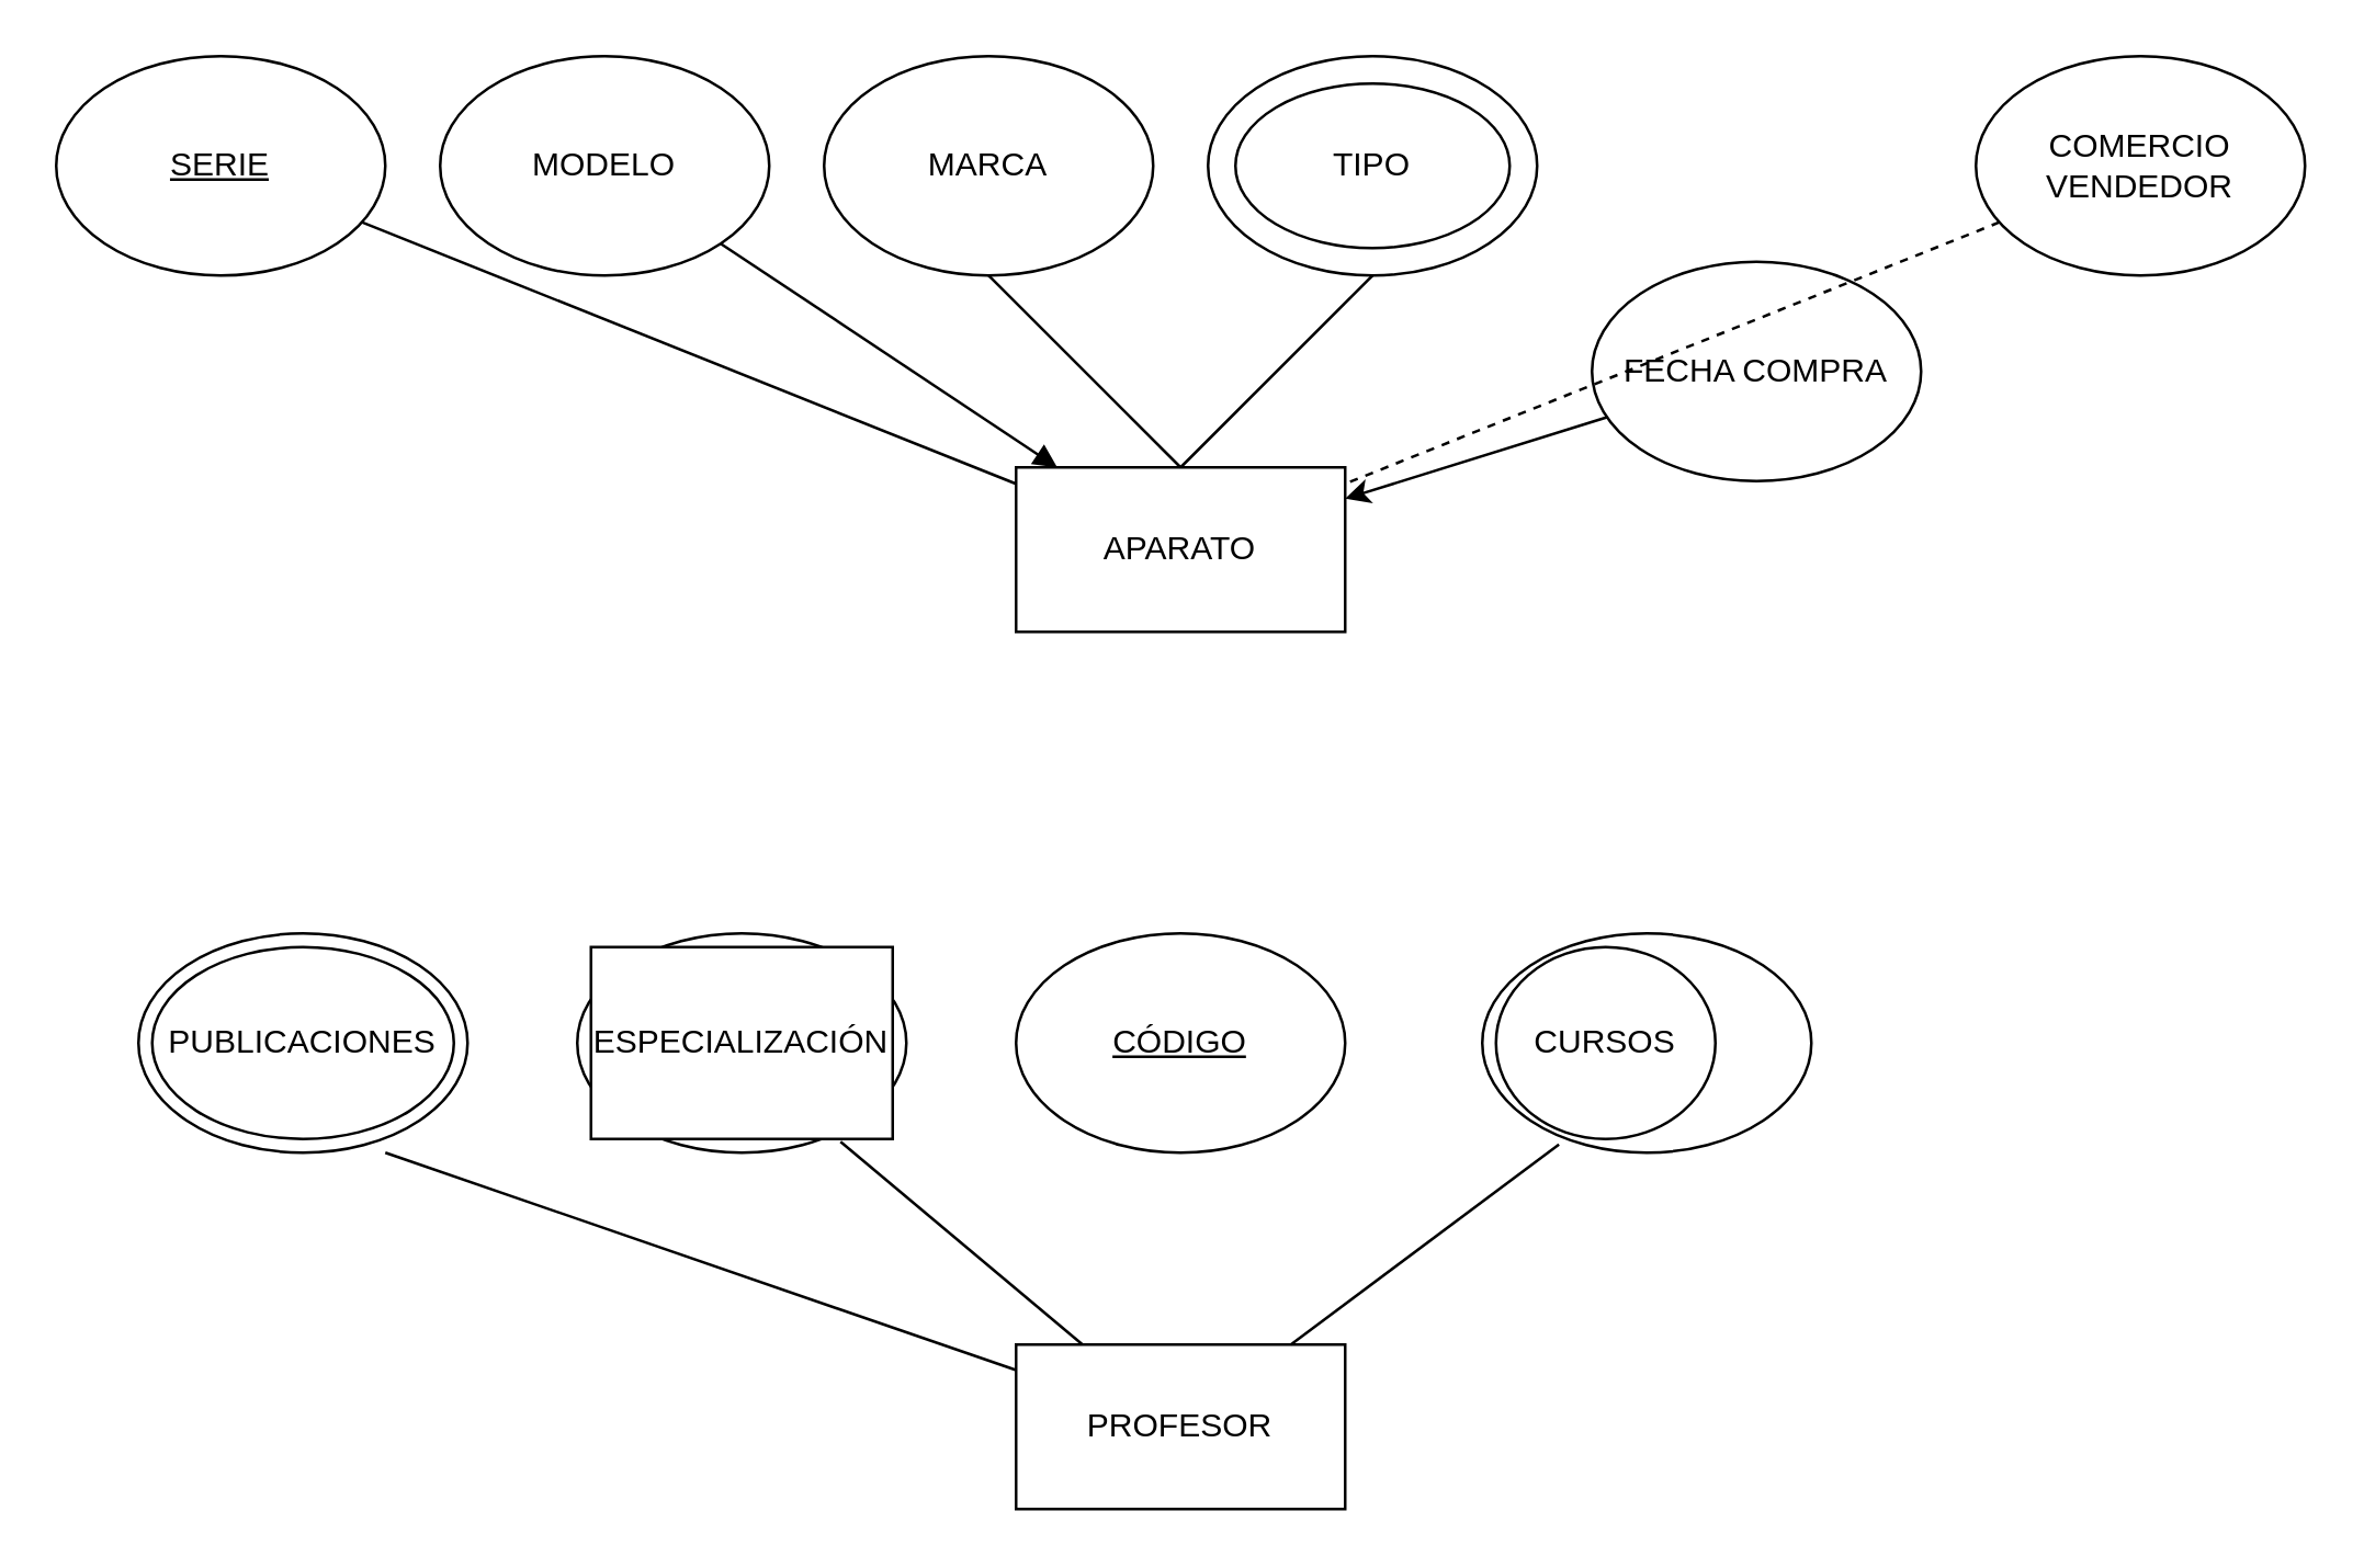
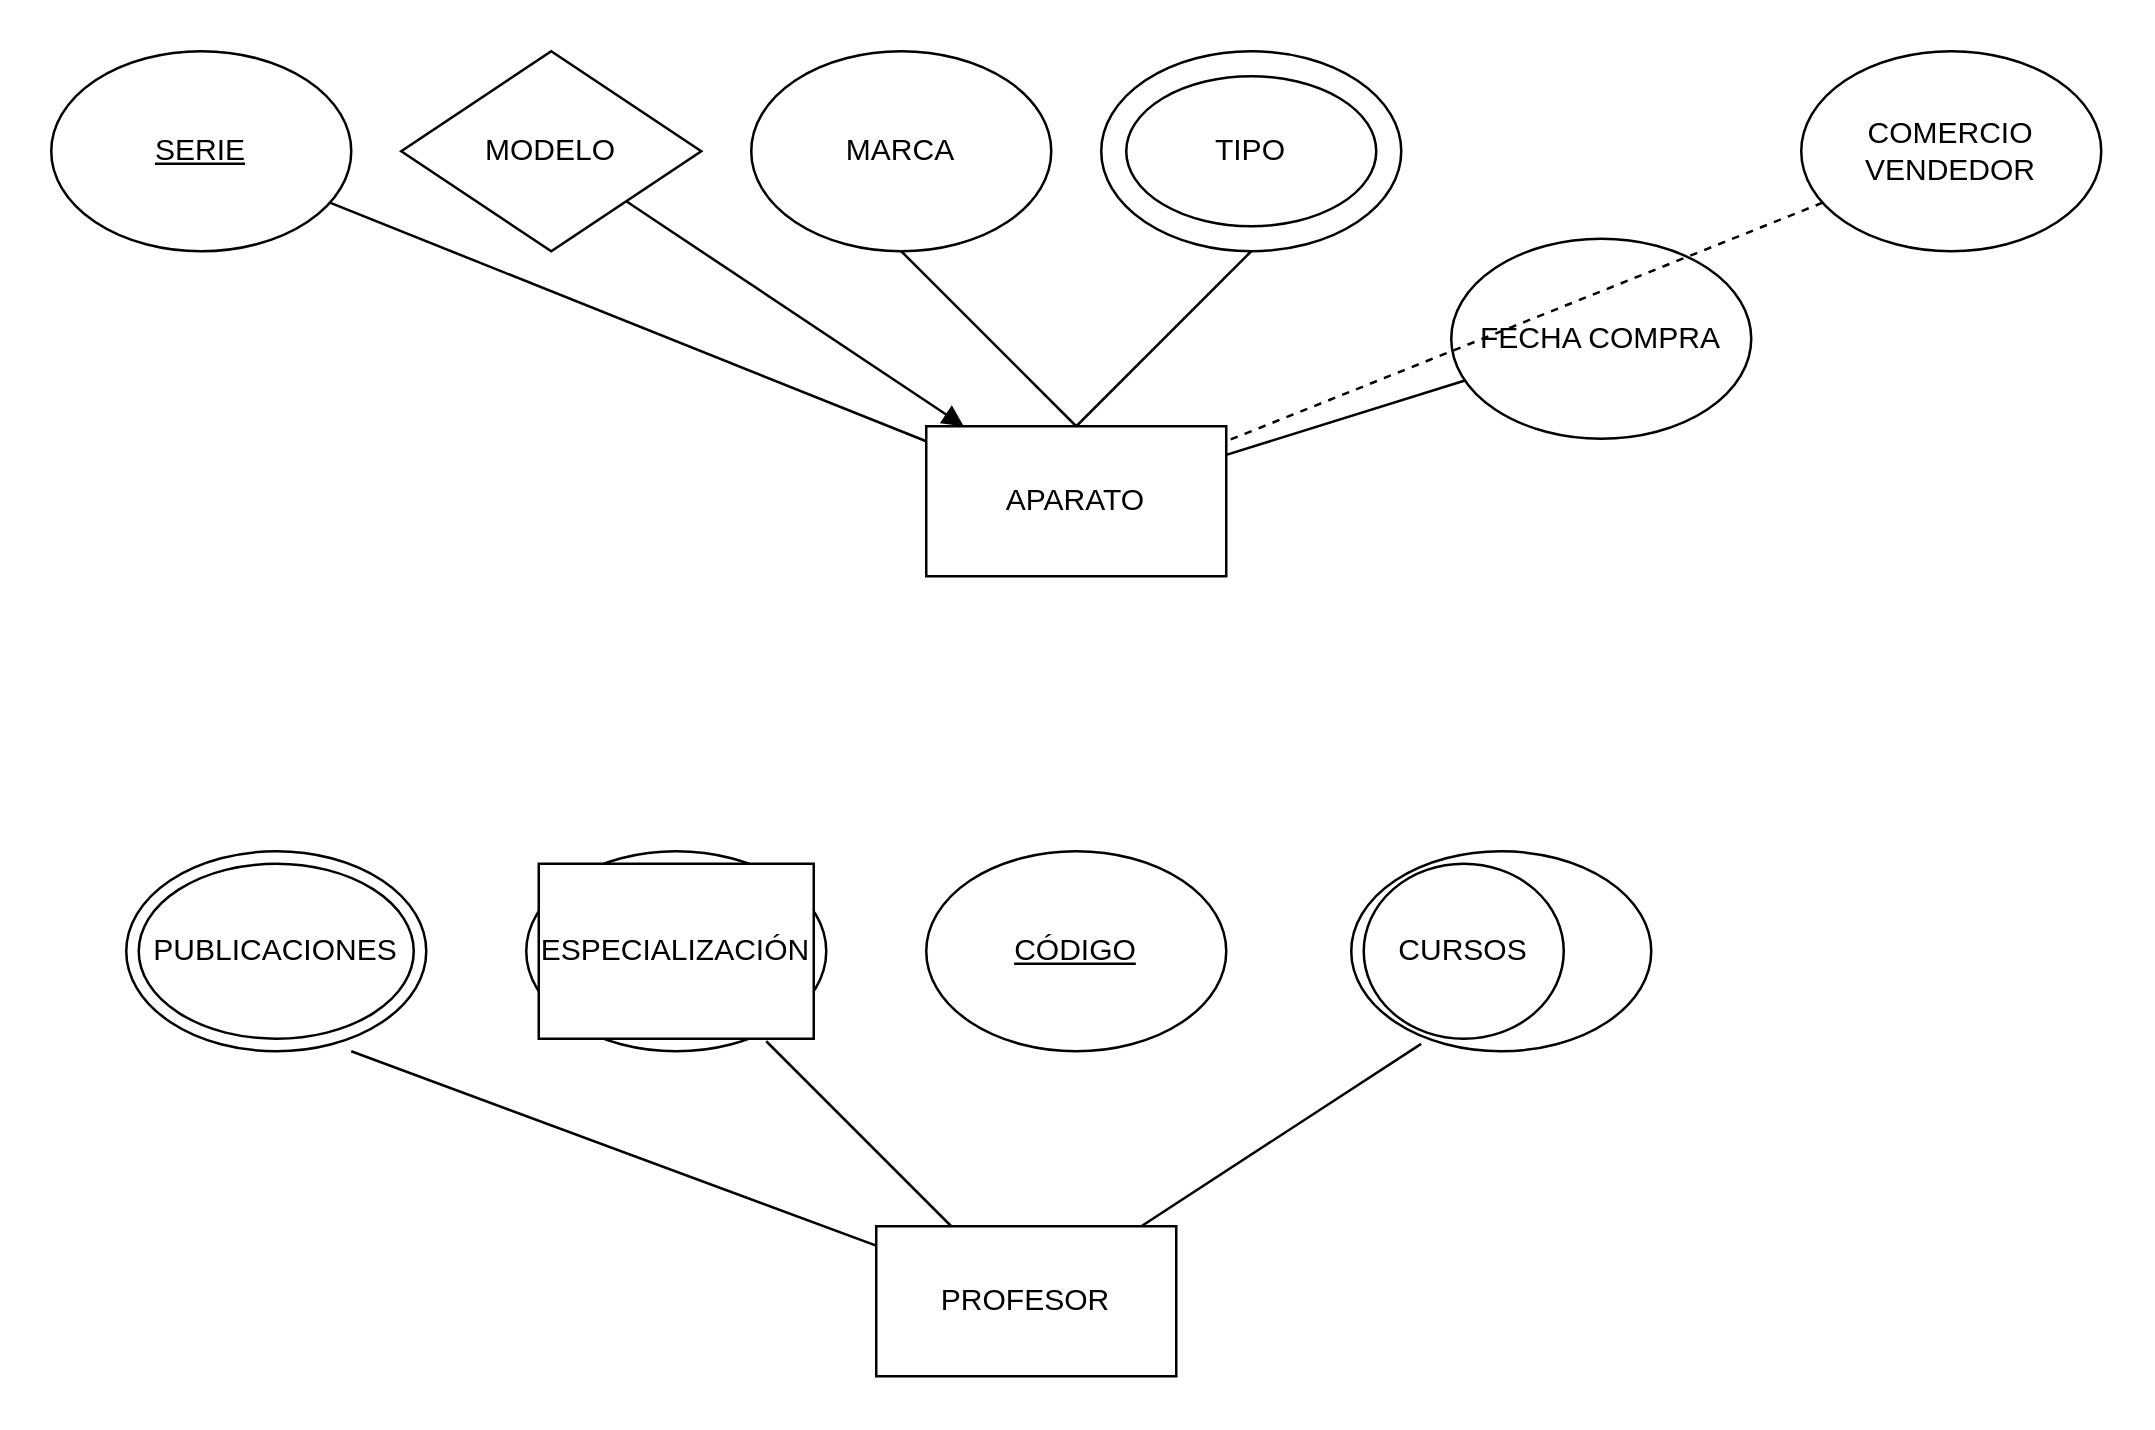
  <mxCell id="0" />
  <mxCell id="1" parent="0" />
  <mxCell id="2" value="APARATO" style="rounded=0;whiteSpace=wrap;html=1;" vertex="1" parent="1"><mxGeometry x="370" y="170" width="120" height="60" as="geometry" /></mxCell>
  <mxCell id="3" value="COMERCIO VENDEDOR" style="ellipse;whiteSpace=wrap;html=1;" vertex="1" parent="1"><mxGeometry x="720" y="20" width="120" height="80" as="geometry" /></mxCell>
  <mxCell id="4" value="&lt;u&gt;SERIE&lt;/u&gt;" style="ellipse;whiteSpace=wrap;html=1;" vertex="1" parent="1"><mxGeometry y="20" width="120" height="80" as="geometry" x="20" /></mxCell>
- <mxCell id="5" value="MODELO" style="ellipse;whiteSpace=wrap;html=1;" vertex="1" parent="1"><mxGeometry x="160" y="20" width="120" height="80" as="geometry" /></mxCell>
+ <mxCell id="5" value="MODELO" style="rhombus;whiteSpace=wrap;html=1;" vertex="1" parent="1"><mxGeometry x="160" y="20" width="120" height="80" as="geometry" /></mxCell>
  <mxCell id="6" value="MARCA" style="ellipse;whiteSpace=wrap;html=1;" vertex="1" parent="1"><mxGeometry x="300" y="20" width="120" height="80" as="geometry" /></mxCell>
  <mxCell id="7" value="FECHA COMPRA" style="ellipse;whiteSpace=wrap;html=1;" vertex="1" parent="1"><mxGeometry x="580" y="95" width="120" height="80" as="geometry" /></mxCell>
  <mxCell id="8" value="" style="ellipse;whiteSpace=wrap;html=1;" vertex="1" parent="1"><mxGeometry x="440" y="20" width="120" height="80" as="geometry" /></mxCell>
  <mxCell id="9" value="TIPO" style="ellipse;whiteSpace=wrap;html=1;" vertex="1" parent="1"><mxGeometry x="450" y="30" width="100" height="60" as="geometry" /></mxCell>
  <mxCell id="10" value="" style="endArrow=none;html=1;rounded=0;entryX=0.5;entryY=0;entryDx=0;entryDy=0;exitX=0.5;exitY=1;exitDx=0;exitDy=0;" edge="1" parent="1" source="6" target="2"><mxGeometry width="50" height="50" relative="1" as="geometry"><mxPoint x="410" y="50" as="sourcePoint" /><mxPoint x="460" y="0" as="targetPoint" /></mxGeometry></mxCell>
  <mxCell id="11" value="" style="endArrow=block;html=1;rounded=0;" edge="1" parent="1" source="5" target="2"><mxGeometry width="50" height="50" relative="1" as="geometry"><mxPoint x="393.433" y="106.823" as="sourcePoint" /><mxPoint x="440" y="180" as="targetPoint" /></mxGeometry></mxCell>
  <mxCell id="12" value="" style="endArrow=none;html=1;rounded=0;dashed=1;" edge="1" parent="1" source="3" target="2"><mxGeometry width="50" height="50" relative="1" as="geometry"><mxPoint x="272.426" y="98.284" as="sourcePoint" /><mxPoint x="395" y="180" as="targetPoint" /></mxGeometry></mxCell>
- <mxCell id="13" value="" style="endArrow=classic;html=1;rounded=0;" edge="1" parent="1" source="7" target="2"><mxGeometry width="50" height="50" relative="1" as="geometry"><mxPoint x="282.426" y="108.284" as="sourcePoint" /><mxPoint x="405" y="190" as="targetPoint" /></mxGeometry></mxCell>
+ <mxCell id="13" value="" style="endArrow=none;html=1;rounded=0;" edge="1" parent="1" source="7" target="2"><mxGeometry width="50" height="50" relative="1" as="geometry"><mxPoint x="282.426" y="108.284" as="sourcePoint" /><mxPoint x="405" y="190" as="targetPoint" /></mxGeometry></mxCell>
  <mxCell id="14" value="" style="endArrow=none;html=1;rounded=0;" edge="1" parent="1" source="4" target="2"><mxGeometry width="50" height="50" relative="1" as="geometry"><mxPoint x="302.426" y="128.284" as="sourcePoint" /><mxPoint x="425" y="210" as="targetPoint" /></mxGeometry></mxCell>
  <mxCell id="15" value="" style="endArrow=none;html=1;rounded=0;exitX=0.5;exitY=1;exitDx=0;exitDy=0;entryX=0.5;entryY=0;entryDx=0;entryDy=0;" edge="1" parent="1" source="8" target="2"><mxGeometry width="50" height="50" relative="1" as="geometry"><mxPoint x="607.574" y="98.284" as="sourcePoint" /><mxPoint x="485" y="180" as="targetPoint" /></mxGeometry></mxCell>
- <mxCell id="16" value="PROFESOR" style="rounded=0;whiteSpace=wrap;html=1;" vertex="1" parent="1"><mxGeometry x="370" y="490" width="120" height="60" as="geometry" /></mxCell>
+ <mxCell id="16" value="PROFESOR" style="rounded=0;whiteSpace=wrap;html=1;" vertex="1" parent="1"><mxGeometry x="350" y="490" width="120" height="60" as="geometry" /></mxCell>
  <mxCell id="17" value="&lt;u&gt;CÓDIGO&lt;/u&gt;" style="ellipse;whiteSpace=wrap;html=1;" vertex="1" parent="1"><mxGeometry x="370" y="340" width="120" height="80" as="geometry" /></mxCell>
  <mxCell id="18" value="" style="ellipse;whiteSpace=wrap;html=1;" vertex="1" parent="1"><mxGeometry x="210" y="340" width="120" height="80" as="geometry" /></mxCell>
  <mxCell id="19" value="ESPECIALIZACIÓN" style="whiteSpace=wrap;html=1;rounded=0;" vertex="1" parent="1"><mxGeometry x="215" y="345" width="110" height="70" as="geometry" /></mxCell>
  <mxCell id="20" value="" style="ellipse;whiteSpace=wrap;html=1;" vertex="1" parent="1"><mxGeometry x="540" y="340" width="120" height="80" as="geometry" /></mxCell>
  <mxCell id="21" value="CURSOS" style="ellipse;whiteSpace=wrap;html=1;" vertex="1" parent="1"><mxGeometry x="545" y="345" width="80" height="70" as="geometry" /></mxCell>
  <mxCell id="22" value="" style="ellipse;whiteSpace=wrap;html=1;" vertex="1" parent="1"><mxGeometry x="50" y="340" width="120" height="80" as="geometry" /></mxCell>
  <mxCell id="23" value="PUBLICACIONES" style="ellipse;whiteSpace=wrap;html=1;" vertex="1" parent="1"><mxGeometry x="55" y="345" width="110" height="70" as="geometry" /></mxCell>
  <mxCell id="24" value="" style="endArrow=none;html=1;rounded=0;entryX=0.75;entryY=1;entryDx=0;entryDy=0;entryPerimeter=0;" edge="1" parent="1" source="16" target="22"><mxGeometry width="50" height="50" relative="1" as="geometry"><mxPoint x="410" y="370" as="sourcePoint" /><mxPoint x="460" y="320" as="targetPoint" /></mxGeometry></mxCell>
  <mxCell id="25" value="" style="endArrow=none;html=1;rounded=0;entryX=0.8;entryY=0.95;entryDx=0;entryDy=0;entryPerimeter=0;" edge="1" parent="1" source="16" target="18"><mxGeometry width="50" height="50" relative="1" as="geometry"><mxPoint x="420" y="380" as="sourcePoint" /><mxPoint x="470" y="330" as="targetPoint" /></mxGeometry></mxCell>
  <mxCell id="26" value="" style="endArrow=none;html=1;rounded=0;entryX=0.233;entryY=0.963;entryDx=0;entryDy=0;entryPerimeter=0;" edge="1" parent="1" source="16" target="20"><mxGeometry width="50" height="50" relative="1" as="geometry"><mxPoint x="440" y="400" as="sourcePoint" /><mxPoint x="490" y="350" as="targetPoint" /></mxGeometry></mxCell>
